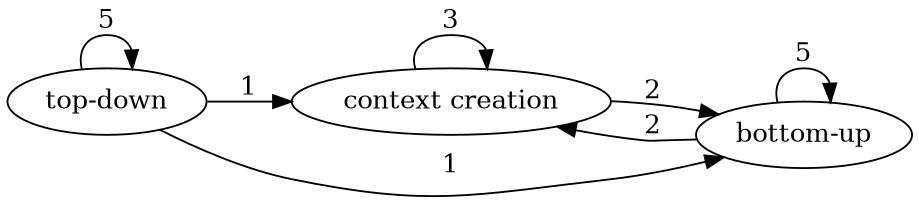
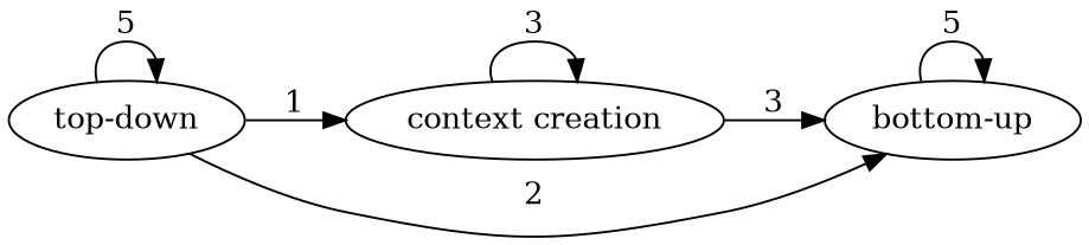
  digraph {
    rankdir=LR
    edge [weight=2]
    "top-down"
    "context creation"
    "bottom-up"
    "top-down" -> "top-down" [label=5 weight=5]
    "top-down" -> "context creation" [label=1]
-   "top-down" -> "bottom-up" [label=1 weight=1]
+   "top-down" -> "bottom-up" [label=2 weight=1]
    "context creation" -> "context creation" [label=3 weight=3]
-   "context creation" -> "bottom-up" [label=2]
-   "bottom-up" -> "context creation" [label=2]
+   "context creation" -> "bottom-up" [label=3]
    "bottom-up" -> "bottom-up" [label=5 weight=5]
  }
